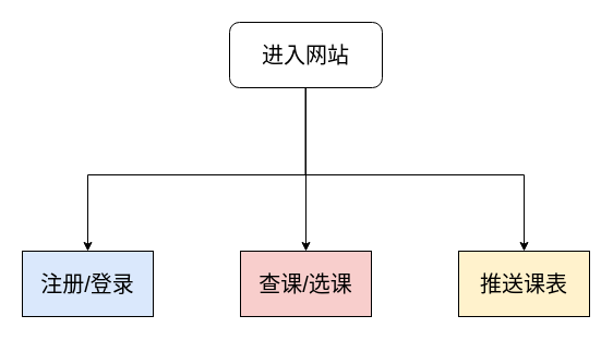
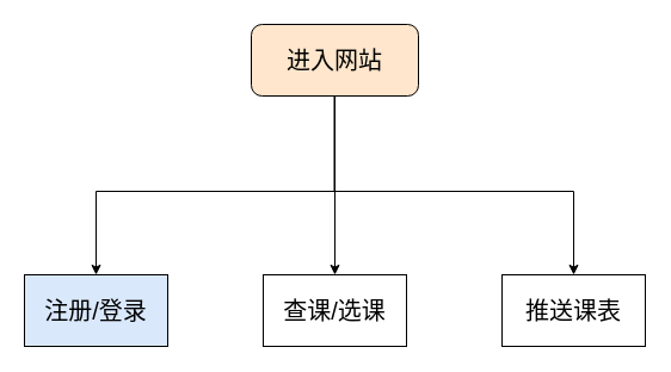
  <mxCell id="0" />
  <mxCell id="1" parent="0" />
  <mxCell id="2" value="" style="edgeStyle=orthogonalEdgeStyle;rounded=0;orthogonalLoop=1;jettySize=auto;html=1;" edge="1" parent="1" source="3"><mxGeometry relative="1" as="geometry"><mxPoint x="80" y="230" as="targetPoint" /><Array as="points"><mxPoint x="280" y="160" /><mxPoint x="80" y="160" /></Array></mxGeometry></mxCell>
- <mxCell id="3" value="&lt;font style=&quot;font-size: 20px&quot;&gt;进入网站&lt;/font&gt;" style="rounded=1;whiteSpace=wrap;html=1;" vertex="1" parent="1"><mxGeometry x="210" y="20" width="140" height="60" as="geometry" /></mxCell>
- <mxCell id="4" value="&lt;font style=&quot;font-size: 20px&quot;&gt;查课/选课&lt;/font&gt;" style="rounded=0;whiteSpace=wrap;html=1;fillColor=#f8cecc;" vertex="1" parent="1"><mxGeometry x="220" y="230" width="120" height="60" as="geometry" /></mxCell>
+ <mxCell id="3" value="&lt;font style=&quot;font-size: 20px&quot;&gt;进入网站&lt;/font&gt;" style="rounded=1;whiteSpace=wrap;html=1;fillColor=#ffe6cc;" vertex="1" parent="1"><mxGeometry x="210" y="20" width="140" height="60" as="geometry" /></mxCell>
+ <mxCell id="4" value="&lt;font style=&quot;font-size: 20px&quot;&gt;查课/选课&lt;/font&gt;" style="rounded=0;whiteSpace=wrap;html=1;" vertex="1" parent="1"><mxGeometry x="220" y="230" width="120" height="60" as="geometry" /></mxCell>
  <mxCell id="5" value="" style="edgeStyle=orthogonalEdgeStyle;rounded=0;orthogonalLoop=1;jettySize=auto;html=1;" edge="1" parent="1"><mxGeometry relative="1" as="geometry"><mxPoint x="280" y="80" as="sourcePoint" /><mxPoint x="280" y="230" as="targetPoint" /><Array as="points"><mxPoint x="280" y="230" /></Array></mxGeometry></mxCell>
  <mxCell id="6" value="" style="edgeStyle=orthogonalEdgeStyle;rounded=0;orthogonalLoop=1;jettySize=auto;html=1;" edge="1" parent="1"><mxGeometry relative="1" as="geometry"><mxPoint x="279.5" y="80" as="sourcePoint" /><mxPoint x="480" y="230" as="targetPoint" /><Array as="points"><mxPoint x="280" y="160" /><mxPoint x="480" y="160" /></Array></mxGeometry></mxCell>
  <mxCell id="7" value="&lt;font style=&quot;font-size: 20px&quot;&gt;注册/登录&lt;/font&gt;" style="rounded=0;whiteSpace=wrap;html=1;fillColor=#dae8fc;" vertex="1" parent="1"><mxGeometry x="20" y="230" width="120" height="60" as="geometry" /></mxCell>
- <mxCell id="8" value="&lt;font style=&quot;font-size: 20px&quot;&gt;推送课表&lt;/font&gt;" style="rounded=0;whiteSpace=wrap;html=1;fillColor=#fff2cc;" vertex="1" parent="1"><mxGeometry x="420" y="230" width="120" height="60" as="geometry" /></mxCell>
+ <mxCell id="8" value="&lt;font style=&quot;font-size: 20px&quot;&gt;推送课表&lt;/font&gt;" style="rounded=0;whiteSpace=wrap;html=1;" vertex="1" parent="1"><mxGeometry x="420" y="230" width="120" height="60" as="geometry" /></mxCell>
